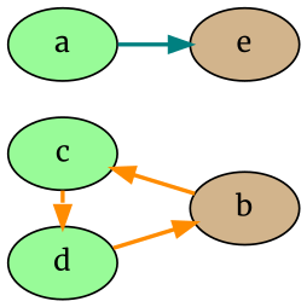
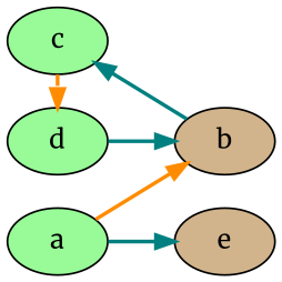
  digraph {
    fontname=Merriweather
    rankdir=LR
    node [fillcolor=palegreen fontname=Merriweather style=filled]
    edge [color=darkorange fontname=Merriweather penwidth=2 style=bold]
    c
    d
    b [fillcolor=tan]
    a
    e [fillcolor=tan]
    subgraph sub_1 {
      rank=same
      c
      d
    }
    c -> d [style=dashed]
-   d -> b
-   b -> c
+   d -> b [color=teal]
+   b -> c [color=teal]
+   a -> b [penwidth=""]
    a -> e [color=teal penwidth=""]
  }
